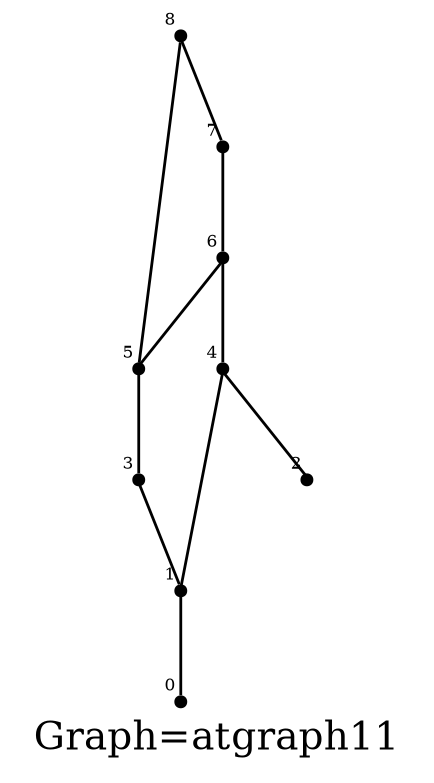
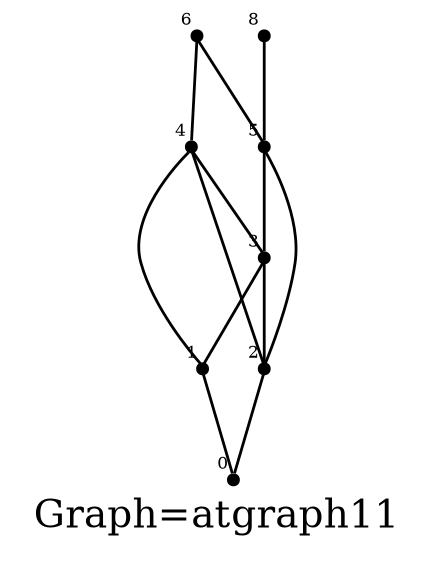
  graph {
    label="Graph=atgraph11"
    labelloc=bottom
    node [fontsize=6 shape=point]
    0 [xlabel=0]
    1 [xlabel=1]
    2 [xlabel=2]
    3 [xlabel=3]
    4 [xlabel=4]
    5 [xlabel=5]
    6 [xlabel=6]
-   7 [xlabel=7]
    8 [xlabel=8]
    1 -- 0
+   2 -- 0
    3 -- 1
+   3 -- 2
    4 -- 1
    4 -- 2
+   4 -- 3
+   5 -- 2
    5 -- 3
    6 -- 4
    6 -- 5
-   7 -- 6
    8 -- 5
-   8 -- 7
  }
